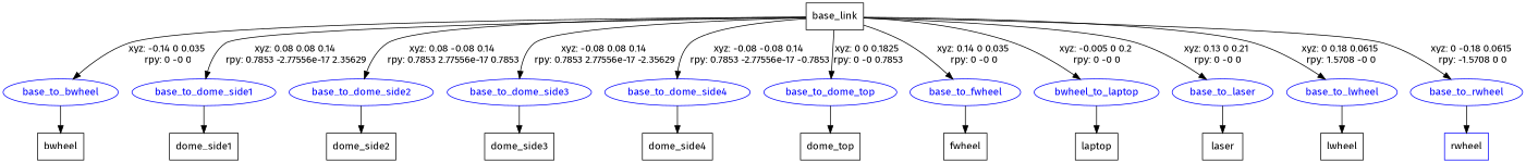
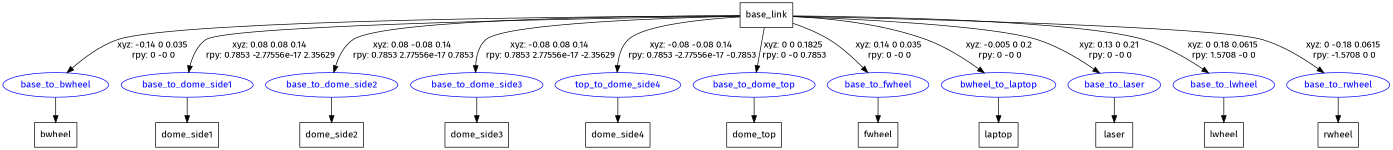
  digraph {
    fontname="Fira Sans"
    node [fontname="Fira Sans" shape=box]
    edge [fontname="Fira Sans"]
    n1 [label=base_link]
    base_to_bwheel [color=blue fontcolor=blue shape=ellipse]
    base_to_dome_side1 [color=blue fontcolor=blue shape=ellipse]
    base_to_dome_side2 [color=blue fontcolor=blue shape=ellipse]
    base_to_dome_side3 [color=blue fontcolor=blue shape=ellipse]
-   base_to_dome_side4 [color=blue fontcolor=blue shape=ellipse]
+   base_to_dome_side4 [color=blue fontcolor=blue shape=ellipse label=top_to_dome_side4]
    base_to_dome_top [color=blue fontcolor=blue shape=ellipse]
    base_to_fwheel [color=blue fontcolor=blue shape=ellipse]
    n9 [color=blue fontcolor=blue label=bwheel_to_laptop shape=ellipse]
    base_to_laser [color=blue fontcolor=blue shape=ellipse]
    base_to_lwheel [color=blue fontcolor=blue shape=ellipse]
    base_to_rwheel [color=blue fontcolor=blue shape=ellipse]
    n13 [label=bwheel]
    n14 [label=dome_side1]
    n15 [label=dome_side2]
    n16 [label=dome_side3]
    n17 [label=dome_side4]
    n18 [label=dome_top]
    n19 [label=fwheel]
    n20 [label=laptop]
    n21 [label=laser]
    n22 [label=lwheel]
-   n23 [label=rwheel color=blue]
+   n23 [label=rwheel]
    n1 -> base_to_bwheel [label="xyz: -0.14 0 0.035 \nrpy: 0 -0 0"]
    n1 -> base_to_dome_side1 [label="xyz: 0.08 0.08 0.14 \nrpy: 0.7853 -2.77556e-17 2.35629"]
    n1 -> base_to_dome_side2 [label="xyz: 0.08 -0.08 0.14 \nrpy: 0.7853 2.77556e-17 0.7853"]
    n1 -> base_to_dome_side3 [label="xyz: -0.08 0.08 0.14 \nrpy: 0.7853 2.77556e-17 -2.35629"]
    n1 -> base_to_dome_side4 [label="xyz: -0.08 -0.08 0.14 \nrpy: 0.7853 -2.77556e-17 -0.7853"]
    n1 -> base_to_dome_top [label="xyz: 0 0 0.1825 \nrpy: 0 -0 0.7853"]
    n1 -> base_to_fwheel [label="xyz: 0.14 0 0.035 \nrpy: 0 -0 0"]
    n1 -> n9 [label="xyz: -0.005 0 0.2 \nrpy: 0 -0 0"]
    n1 -> base_to_laser [label="xyz: 0.13 0 0.21 \nrpy: 0 -0 0"]
    n1 -> base_to_lwheel [label="xyz: 0 0.18 0.0615 \nrpy: 1.5708 -0 0"]
    n1 -> base_to_rwheel [label="xyz: 0 -0.18 0.0615 \nrpy: -1.5708 0 0"]
    base_to_bwheel -> n13
    base_to_dome_side1 -> n14
    base_to_dome_side2 -> n15
    base_to_dome_side3 -> n16
    base_to_dome_side4 -> n17
    base_to_dome_top -> n18
    base_to_fwheel -> n19
    n9 -> n20
    base_to_laser -> n21
    base_to_lwheel -> n22
    base_to_rwheel -> n23
  }
